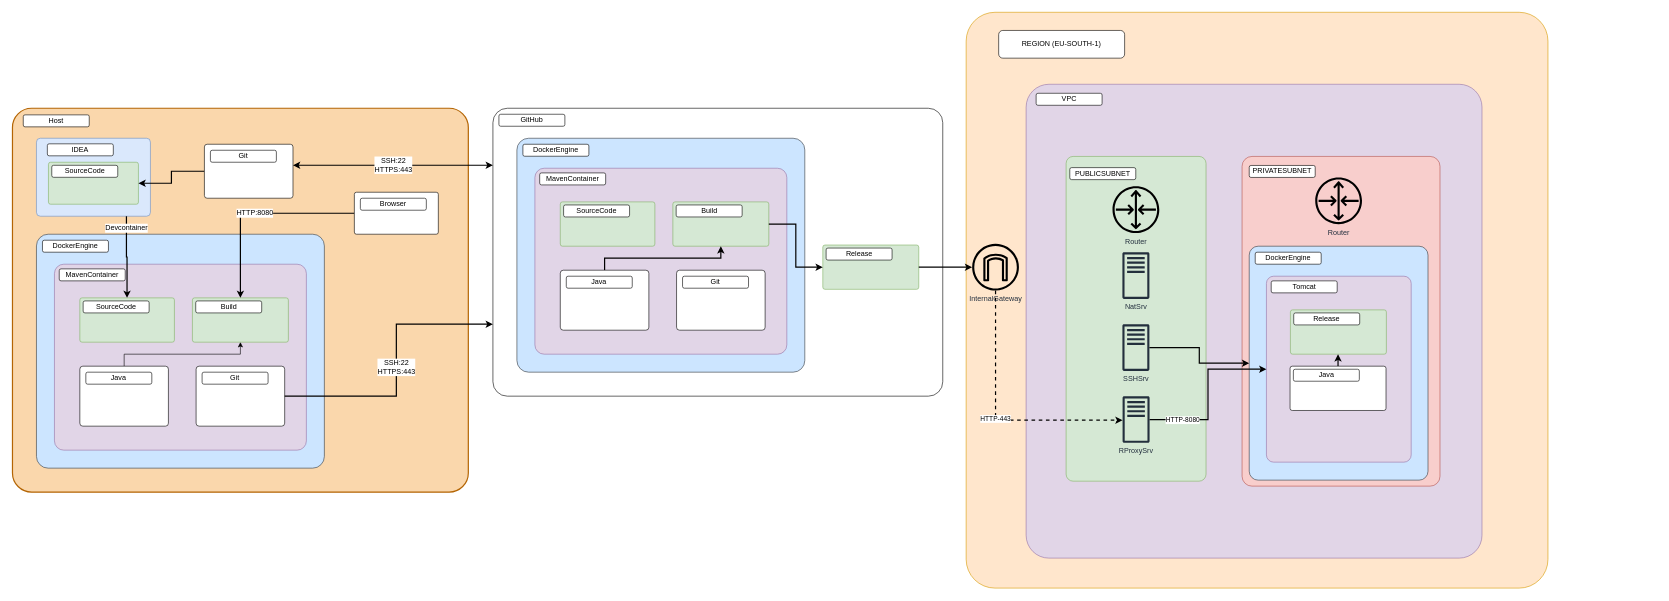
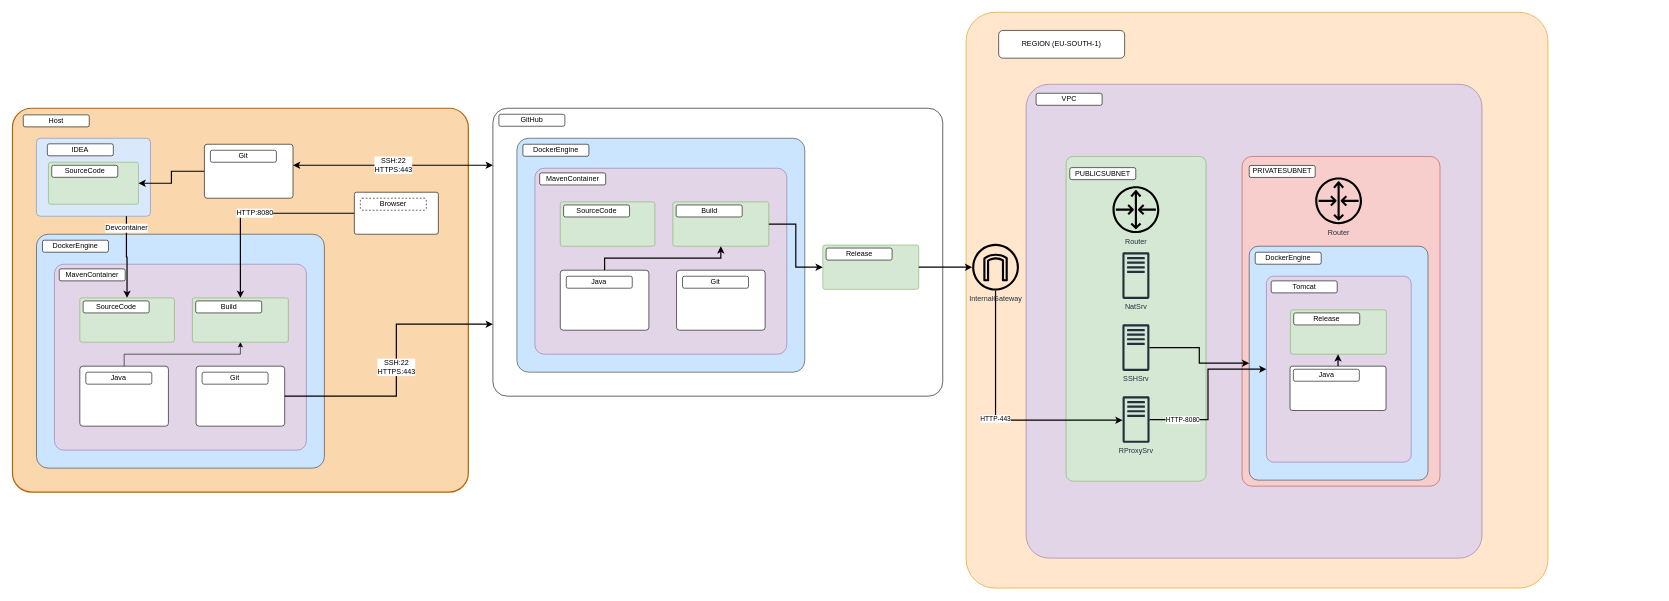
  <mxCell id="0" />
  <mxCell id="1" parent="0" />
  <mxCell id="2" value="" style="rounded=1;whiteSpace=wrap;html=1;arcSize=5;container=1;recursiveResize=0;fillColor=#fad7ac;strokeColor=#b46504;strokeWidth=2;" parent="1" vertex="1"><mxGeometry x="20" y="180" width="760" height="640" as="geometry" /></mxCell>
  <mxCell id="3" value="Host" style="rounded=1;whiteSpace=wrap;html=1;resizable=0;" parent="2" vertex="1"><mxGeometry x="18" y="11" width="110" height="20" as="geometry" /></mxCell>
  <mxCell id="4" value="" style="rounded=1;whiteSpace=wrap;html=1;arcSize=5;container=1;recursiveResize=0;fillColor=#dae8fc;strokeColor=#6c8ebf;" parent="2" vertex="1"><mxGeometry x="40" y="50" width="190" height="130" as="geometry" /></mxCell>
  <mxCell id="5" value="IDEA" style="rounded=1;whiteSpace=wrap;html=1;resizable=0;" parent="4" vertex="1"><mxGeometry x="18.143" y="9.278" width="110" height="20" as="geometry" /></mxCell>
  <mxCell id="6" value="" style="rounded=1;whiteSpace=wrap;html=1;arcSize=5;container=1;recursiveResize=0;fillColor=#d5e8d4;strokeColor=#82b366;" parent="4" vertex="1"><mxGeometry x="20" y="40" width="150" height="70" as="geometry" /></mxCell>
  <mxCell id="7" value="SourceCode" style="rounded=1;whiteSpace=wrap;html=1;resizable=0;" parent="6" vertex="1"><mxGeometry x="5.522" y="5.096" width="110" height="20" as="geometry" /></mxCell>
  <mxCell id="8" value="" style="rounded=1;whiteSpace=wrap;html=1;arcSize=5;container=1;recursiveResize=0;fillColor=#cce5ff;strokeColor=#36393d;" parent="2" vertex="1"><mxGeometry x="40" y="210" width="480" height="390" as="geometry" /></mxCell>
  <mxCell id="9" value="DockerEngine" style="rounded=1;whiteSpace=wrap;html=1;resizable=0;" parent="8" vertex="1"><mxGeometry x="10" y="10" width="110" height="20" as="geometry" /></mxCell>
  <mxCell id="10" value="" style="rounded=1;whiteSpace=wrap;html=1;arcSize=5;container=1;recursiveResize=0;fillColor=#e1d5e7;strokeColor=#9673a6;" parent="8" vertex="1"><mxGeometry x="30" y="50" width="420" height="310" as="geometry" /></mxCell>
  <mxCell id="11" value="MavenContainer" style="rounded=1;whiteSpace=wrap;html=1;resizable=0;" parent="10" vertex="1"><mxGeometry x="7.976" y="7.778" width="110" height="20" as="geometry" /></mxCell>
  <mxCell id="12" value="" style="rounded=1;whiteSpace=wrap;html=1;arcSize=5;container=1;recursiveResize=0;fillColor=#d5e8d4;strokeColor=#82b366;" parent="10" vertex="1"><mxGeometry x="42.32" y="56.11" width="157.68" height="73.89" as="geometry" /></mxCell>
  <mxCell id="13" value="SourceCode" style="rounded=1;whiteSpace=wrap;html=1;resizable=0;" parent="12" vertex="1"><mxGeometry x="5.522" y="5.096" width="110" height="20" as="geometry" /></mxCell>
  <mxCell id="14" value="" style="rounded=1;whiteSpace=wrap;html=1;arcSize=5;container=1;recursiveResize=0;fillColor=#d5e8d4;strokeColor=#82b366;" parent="10" vertex="1"><mxGeometry x="230" y="56.11" width="160" height="73.89" as="geometry" /></mxCell>
  <mxCell id="15" value="Build" style="rounded=1;whiteSpace=wrap;html=1;resizable=0;" parent="14" vertex="1"><mxGeometry x="5.522" y="5.096" width="110" height="20" as="geometry" /></mxCell>
  <mxCell id="16" style="edgeStyle=orthogonalEdgeStyle;rounded=0;orthogonalLoop=1;jettySize=auto;html=1;fontFamily=Helvetica;fontSize=12;fontColor=default;" parent="10" source="17" target="14" edge="1"><mxGeometry relative="1" as="geometry"><Array as="points"><mxPoint x="116" y="150" /><mxPoint x="310" y="150" /></Array></mxGeometry></mxCell>
  <mxCell id="17" value="" style="rounded=1;whiteSpace=wrap;html=1;arcSize=5;container=1;recursiveResize=0;" parent="10" vertex="1"><mxGeometry x="42.32" y="170" width="147.68" height="100" as="geometry" /></mxCell>
  <mxCell id="18" value="Java" style="rounded=1;whiteSpace=wrap;html=1;resizable=0;" parent="17" vertex="1"><mxGeometry x="10" y="10" width="110" height="20" as="geometry" /></mxCell>
  <mxCell id="19" value="" style="rounded=1;whiteSpace=wrap;html=1;arcSize=5;container=1;recursiveResize=0;" parent="10" vertex="1"><mxGeometry x="236.16" y="170" width="147.68" height="100" as="geometry" /></mxCell>
  <mxCell id="20" value="Git" style="rounded=1;whiteSpace=wrap;html=1;resizable=0;" parent="19" vertex="1"><mxGeometry x="10" y="10" width="110" height="20" as="geometry" /></mxCell>
  <mxCell id="21" value="Devcontainer" style="edgeStyle=orthogonalEdgeStyle;rounded=0;orthogonalLoop=1;jettySize=auto;html=1;fontFamily=Helvetica;fontSize=12;fontColor=default;strokeWidth=2;" parent="2" source="4" target="12" edge="1"><mxGeometry x="-0.708" relative="1" as="geometry"><Array as="points"><mxPoint x="190" y="248" /><mxPoint x="191" y="248" /></Array><mxPoint as="offset" /></mxGeometry></mxCell>
  <mxCell id="22" value="HTTP:8080" style="edgeStyle=orthogonalEdgeStyle;rounded=0;orthogonalLoop=1;jettySize=auto;html=1;fontFamily=Helvetica;fontSize=12;fontColor=default;strokeWidth=2;" parent="2" source="23" target="14" edge="1"><mxGeometry relative="1" as="geometry" /></mxCell>
  <mxCell id="23" value="" style="rounded=1;whiteSpace=wrap;html=1;arcSize=5;container=1;recursiveResize=0;" parent="2" vertex="1"><mxGeometry x="570" y="140" width="140" height="70" as="geometry" /></mxCell>
- <mxCell id="24" value="Browser" style="rounded=1;whiteSpace=wrap;html=1;resizable=0;" parent="23" vertex="1"><mxGeometry x="10" y="10" width="110" height="20" as="geometry" /></mxCell>
+ <mxCell id="24" value="Browser" style="rounded=1;whiteSpace=wrap;html=1;resizable=0;dashed=1;" parent="23" vertex="1"><mxGeometry x="10" y="10" width="110" height="20" as="geometry" /></mxCell>
  <mxCell id="25" style="edgeStyle=orthogonalEdgeStyle;rounded=0;orthogonalLoop=1;jettySize=auto;html=1;fontFamily=Helvetica;fontSize=12;fontColor=default;strokeWidth=2;" parent="2" source="26" target="6" edge="1"><mxGeometry relative="1" as="geometry" /></mxCell>
  <mxCell id="26" value="" style="rounded=1;whiteSpace=wrap;html=1;arcSize=5;container=1;recursiveResize=0;" parent="2" vertex="1"><mxGeometry x="320.0" y="60" width="147.68" height="90" as="geometry" /></mxCell>
  <mxCell id="27" value="Git" style="rounded=1;whiteSpace=wrap;html=1;resizable=0;" parent="26" vertex="1"><mxGeometry x="10" y="10" width="110" height="20" as="geometry" /></mxCell>
  <mxCell id="28" value="" style="group;recursiveResize=0;" parent="1" connectable="0" vertex="1"><mxGeometry x="1630" y="20" width="1130" height="960" as="geometry" /></mxCell>
  <mxCell id="29" value="" style="rounded=1;whiteSpace=wrap;html=1;arcSize=5;fillColor=#ffe6cc;strokeColor=#d79b00;" parent="28" vertex="1"><mxGeometry x="-20" width="970" height="960" as="geometry" /></mxCell>
  <mxCell id="30" value="REGION (EU-SOUTH-1)" style="rounded=1;whiteSpace=wrap;html=1;resizable=1;resizeWidth=1;" parent="28" vertex="1"><mxGeometry x="34.205" y="30.264" width="210" height="46.204" as="geometry" /></mxCell>
  <mxCell id="31" value="" style="group;recursiveResize=0;" parent="28" connectable="0" vertex="1"><mxGeometry x="80" y="120" width="1040" height="790" as="geometry" /></mxCell>
  <mxCell id="32" value="" style="rounded=1;whiteSpace=wrap;html=1;arcSize=5;fillColor=#e1d5e7;strokeColor=#9673a6;" parent="31" vertex="1"><mxGeometry width="760" height="790" as="geometry" /></mxCell>
  <mxCell id="33" value="VPC" style="rounded=1;whiteSpace=wrap;html=1;resizable=0;" parent="31" vertex="1"><mxGeometry x="16.664" y="15.039" width="110" height="20" as="geometry" /></mxCell>
  <mxCell id="34" value="" style="group;" parent="31" connectable="0" vertex="1"><mxGeometry x="66.655" y="120.314" width="233.292" height="541.412" as="geometry" /></mxCell>
  <mxCell id="35" value="" style="rounded=1;whiteSpace=wrap;html=1;arcSize=5;fillColor=#d5e8d4;strokeColor=#82b366;" parent="34" vertex="1"><mxGeometry width="233.292" height="541.412" as="geometry" /></mxCell>
  <mxCell id="36" value="PUBLICSUBNET" style="rounded=1;whiteSpace=wrap;html=1;resizable=0;" parent="34" vertex="1"><mxGeometry x="6.139" y="18.669" width="110" height="20" as="geometry" /></mxCell>
  <mxCell id="37" value="NatSrv" style="sketch=0;outlineConnect=0;fontColor=#232F3E;gradientColor=none;fillColor=#232F3D;strokeColor=none;dashed=0;verticalLabelPosition=bottom;verticalAlign=top;align=center;html=1;fontSize=12;fontStyle=0;aspect=fixed;pointerEvents=1;shape=mxgraph.aws4.traditional_server;" parent="34" vertex="1"><mxGeometry x="93.845" y="159.686" width="45" height="78" as="geometry" /></mxCell>
  <mxCell id="38" value="SSHSrv" style="sketch=0;outlineConnect=0;fontColor=#232F3E;gradientColor=none;fillColor=#232F3D;strokeColor=none;dashed=0;verticalLabelPosition=bottom;verticalAlign=top;align=center;html=1;fontSize=12;fontStyle=0;aspect=fixed;pointerEvents=1;shape=mxgraph.aws4.traditional_server;" parent="34" vertex="1"><mxGeometry x="93.845" y="279.686" width="45" height="78" as="geometry" /></mxCell>
  <mxCell id="39" value="RProxySrv" style="sketch=0;outlineConnect=0;fontColor=#232F3E;gradientColor=none;fillColor=#232F3D;strokeColor=none;dashed=0;verticalLabelPosition=bottom;verticalAlign=top;align=center;html=1;fontSize=12;fontStyle=0;aspect=fixed;pointerEvents=1;shape=mxgraph.aws4.traditional_server;" parent="34" vertex="1"><mxGeometry x="94.145" y="399.686" width="45" height="78" as="geometry" /></mxCell>
  <mxCell id="40" value="Router" style="sketch=0;outlineConnect=0;fontColor=#232F3E;gradientColor=none;fillColor=#000000;strokeColor=none;dashed=0;verticalLabelPosition=bottom;verticalAlign=top;align=center;html=1;fontSize=12;fontStyle=0;aspect=fixed;pointerEvents=1;shape=mxgraph.aws4.router;" parent="34" vertex="1"><mxGeometry x="77.345" y="49.686" width="78" height="78" as="geometry" /></mxCell>
  <mxCell id="41" value="" style="rounded=1;whiteSpace=wrap;html=1;arcSize=5;container=1;fillColor=#f8cecc;strokeColor=#b85450;recursiveResize=0;" parent="31" vertex="1"><mxGeometry x="360" y="120.31" width="330" height="549.69" as="geometry" /></mxCell>
  <mxCell id="42" value="PRIVATESUBNET" style="rounded=1;whiteSpace=wrap;html=1;resizable=0;" parent="41" vertex="1"><mxGeometry x="11.941" y="15.039" width="110" height="20" as="geometry" /></mxCell>
  <mxCell id="43" value="" style="rounded=1;whiteSpace=wrap;html=1;arcSize=5;container=1;recursiveResize=0;fillColor=#cce5ff;strokeColor=#36393d;" parent="41" vertex="1"><mxGeometry x="11.94" y="149.69" width="298.06" height="390" as="geometry" /></mxCell>
  <mxCell id="44" value="DockerEngine" style="rounded=1;whiteSpace=wrap;html=1;resizable=0;" parent="43" vertex="1"><mxGeometry x="10" y="10" width="110" height="20" as="geometry" /></mxCell>
  <mxCell id="45" value="" style="rounded=1;whiteSpace=wrap;html=1;arcSize=5;container=1;recursiveResize=0;fillColor=#e1d5e7;strokeColor=#9673a6;" parent="43" vertex="1"><mxGeometry x="28.68" y="50" width="241.32" height="310" as="geometry" /></mxCell>
  <mxCell id="46" value="Tomcat" style="rounded=1;whiteSpace=wrap;html=1;resizable=0;" parent="45" vertex="1"><mxGeometry x="7.976" y="7.778" width="110" height="20" as="geometry" /></mxCell>
  <mxCell id="47" value="" style="rounded=1;whiteSpace=wrap;html=1;arcSize=5;container=1;recursiveResize=0;fillColor=#d5e8d4;strokeColor=#82b366;" parent="45" vertex="1"><mxGeometry x="40" y="56.11" width="160" height="73.89" as="geometry" /></mxCell>
  <mxCell id="48" value="Release" style="rounded=1;whiteSpace=wrap;html=1;resizable=0;" parent="47" vertex="1"><mxGeometry x="5.522" y="5.096" width="110" height="20" as="geometry" /></mxCell>
  <mxCell id="49" value="Router" style="sketch=0;outlineConnect=0;fontColor=#232F3E;gradientColor=none;fillColor=#000000;strokeColor=none;dashed=0;verticalLabelPosition=bottom;verticalAlign=top;align=center;html=1;fontSize=12;fontStyle=0;aspect=fixed;pointerEvents=1;shape=mxgraph.aws4.router;" parent="41" vertex="1"><mxGeometry x="121.97" y="35.04" width="78" height="78" as="geometry" /></mxCell>
  <mxCell id="50" value="" style="edgeStyle=orthogonalEdgeStyle;rounded=0;orthogonalLoop=1;jettySize=auto;html=1;strokeWidth=2;" parent="31" source="51" target="47" edge="1"><mxGeometry relative="1" as="geometry" /></mxCell>
  <mxCell id="51" value="" style="rounded=1;whiteSpace=wrap;html=1;arcSize=5;container=1;recursiveResize=0;" parent="31" vertex="1"><mxGeometry x="440.0" y="470" width="160" height="73.89" as="geometry" /></mxCell>
  <mxCell id="52" value="Java" style="rounded=1;whiteSpace=wrap;html=1;resizable=0;" parent="51" vertex="1"><mxGeometry x="5.522" y="5.096" width="110" height="20" as="geometry" /></mxCell>
  <mxCell id="53" style="edgeStyle=orthogonalEdgeStyle;rounded=0;orthogonalLoop=1;jettySize=auto;html=1;strokeWidth=2;" parent="31" source="38" target="43" edge="1"><mxGeometry relative="1" as="geometry" /></mxCell>
  <mxCell id="54" style="edgeStyle=orthogonalEdgeStyle;rounded=0;orthogonalLoop=1;jettySize=auto;html=1;strokeWidth=2;" parent="31" source="39" target="45" edge="1"><mxGeometry relative="1" as="geometry" /></mxCell>
  <mxCell id="55" value="HTTP-8080" style="edgeLabel;html=1;align=center;verticalAlign=middle;resizable=0;points=[];" parent="54" connectable="0" vertex="1"><mxGeometry x="-0.603" relative="1" as="geometry"><mxPoint as="offset" /></mxGeometry></mxCell>
- <mxCell id="56" value="HTTP-443" style="edgeStyle=orthogonalEdgeStyle;rounded=0;orthogonalLoop=1;jettySize=auto;html=1;strokeWidth=2;dashed=1;" parent="28" source="57" target="39" edge="1"><mxGeometry relative="1" as="geometry"><Array as="points"><mxPoint x="29" y="680" /></Array></mxGeometry></mxCell>
+ <mxCell id="56" value="HTTP-443" style="edgeStyle=orthogonalEdgeStyle;rounded=0;orthogonalLoop=1;jettySize=auto;html=1;strokeWidth=2;" parent="28" source="57" target="39" edge="1"><mxGeometry relative="1" as="geometry"><Array as="points"><mxPoint x="29" y="680" /></Array></mxGeometry></mxCell>
  <mxCell id="57" value="InternalGateway" style="sketch=0;outlineConnect=0;fontColor=#232F3E;gradientColor=none;fillColor=#000000;strokeColor=none;dashed=0;verticalLabelPosition=bottom;verticalAlign=top;align=center;html=1;fontSize=12;fontStyle=0;aspect=fixed;pointerEvents=1;shape=mxgraph.aws4.internet_gateway;" parent="28" vertex="1"><mxGeometry x="-10" y="386" width="78" height="78" as="geometry" /></mxCell>
  <mxCell id="58" value="" style="rounded=1;whiteSpace=wrap;html=1;arcSize=5;container=1;recursiveResize=0;" parent="1" vertex="1"><mxGeometry x="821" y="180" width="750" height="480" as="geometry" /></mxCell>
  <mxCell id="59" value="GitHub" style="rounded=1;whiteSpace=wrap;html=1;resizable=0;" parent="58" vertex="1"><mxGeometry x="10" y="10" width="110" height="20" as="geometry" /></mxCell>
  <mxCell id="60" value="" style="rounded=1;whiteSpace=wrap;html=1;arcSize=5;container=1;recursiveResize=0;fillColor=#cce5ff;strokeColor=#36393d;" parent="58" vertex="1"><mxGeometry x="40" y="50" width="480" height="390" as="geometry" /></mxCell>
  <mxCell id="61" value="DockerEngine" style="rounded=1;whiteSpace=wrap;html=1;resizable=0;" parent="60" vertex="1"><mxGeometry x="10" y="10" width="110" height="20" as="geometry" /></mxCell>
  <mxCell id="62" value="" style="rounded=1;whiteSpace=wrap;html=1;arcSize=5;container=1;recursiveResize=0;fillColor=#e1d5e7;strokeColor=#9673a6;" parent="60" vertex="1"><mxGeometry x="30" y="50" width="420" height="310" as="geometry" /></mxCell>
  <mxCell id="63" value="MavenContainer" style="rounded=1;whiteSpace=wrap;html=1;resizable=0;" parent="62" vertex="1"><mxGeometry x="7.976" y="7.778" width="110" height="20" as="geometry" /></mxCell>
  <mxCell id="64" value="" style="rounded=1;whiteSpace=wrap;html=1;arcSize=5;container=1;recursiveResize=0;fillColor=#d5e8d4;strokeColor=#82b366;" parent="62" vertex="1"><mxGeometry x="42.32" y="56.11" width="157.68" height="73.89" as="geometry" /></mxCell>
  <mxCell id="65" value="SourceCode" style="rounded=1;whiteSpace=wrap;html=1;resizable=0;" parent="64" vertex="1"><mxGeometry x="5.522" y="5.096" width="110" height="20" as="geometry" /></mxCell>
  <mxCell id="66" value="" style="rounded=1;whiteSpace=wrap;html=1;arcSize=5;container=1;recursiveResize=0;fillColor=#d5e8d4;strokeColor=#82b366;" parent="62" vertex="1"><mxGeometry x="230" y="56.11" width="160" height="73.89" as="geometry" /></mxCell>
  <mxCell id="67" value="Build" style="rounded=1;whiteSpace=wrap;html=1;resizable=0;" parent="66" vertex="1"><mxGeometry x="5.522" y="5.096" width="110" height="20" as="geometry" /></mxCell>
  <mxCell id="68" style="edgeStyle=orthogonalEdgeStyle;rounded=0;orthogonalLoop=1;jettySize=auto;html=1;fontFamily=Helvetica;fontSize=12;fontColor=default;strokeWidth=2;" parent="62" source="69" target="66" edge="1"><mxGeometry relative="1" as="geometry"><Array as="points"><mxPoint x="116" y="150" /><mxPoint x="310" y="150" /></Array></mxGeometry></mxCell>
  <mxCell id="69" value="" style="rounded=1;whiteSpace=wrap;html=1;arcSize=5;container=1;recursiveResize=0;" parent="62" vertex="1"><mxGeometry x="42.32" y="170" width="147.68" height="100" as="geometry" /></mxCell>
  <mxCell id="70" value="Java" style="rounded=1;whiteSpace=wrap;html=1;resizable=0;" parent="69" vertex="1"><mxGeometry x="10" y="10" width="110" height="20" as="geometry" /></mxCell>
  <mxCell id="71" value="" style="rounded=1;whiteSpace=wrap;html=1;arcSize=5;container=1;recursiveResize=0;" parent="62" vertex="1"><mxGeometry x="236.16" y="170" width="147.68" height="100" as="geometry" /></mxCell>
  <mxCell id="72" value="Git" style="rounded=1;whiteSpace=wrap;html=1;resizable=0;" parent="71" vertex="1"><mxGeometry x="10" y="10" width="110" height="20" as="geometry" /></mxCell>
  <mxCell id="73" value="" style="rounded=1;whiteSpace=wrap;html=1;arcSize=5;container=1;recursiveResize=0;fillColor=#d5e8d4;strokeColor=#82b366;" parent="58" vertex="1"><mxGeometry x="550" y="228" width="160" height="73.89" as="geometry" /></mxCell>
  <mxCell id="74" value="Release" style="rounded=1;whiteSpace=wrap;html=1;resizable=0;" parent="73" vertex="1"><mxGeometry x="5.522" y="5.096" width="110" height="20" as="geometry" /></mxCell>
  <mxCell id="75" style="edgeStyle=orthogonalEdgeStyle;rounded=0;orthogonalLoop=1;jettySize=auto;html=1;strokeWidth=2;" parent="58" source="66" target="73" edge="1"><mxGeometry relative="1" as="geometry" /></mxCell>
  <mxCell id="76" value="SSH:22&lt;br&gt;HTTPS:443" style="edgeStyle=orthogonalEdgeStyle;rounded=0;orthogonalLoop=1;jettySize=auto;html=1;fontFamily=Helvetica;fontSize=12;fontColor=default;strokeWidth=2;" parent="1" source="19" target="58" edge="1"><mxGeometry relative="1" as="geometry"><Array as="points"><mxPoint x="660" y="660" /><mxPoint x="660" y="540" /></Array></mxGeometry></mxCell>
  <mxCell id="77" value="SSH:22&lt;br&gt;HTTPS:443" style="edgeStyle=orthogonalEdgeStyle;rounded=0;orthogonalLoop=1;jettySize=auto;html=1;fontFamily=Helvetica;fontSize=12;fontColor=default;endArrow=classic;endFill=1;startArrow=classic;startFill=1;strokeWidth=2;" parent="1" source="26" target="58" edge="1"><mxGeometry relative="1" as="geometry"><Array as="points"><mxPoint x="770" y="275" /><mxPoint x="770" y="275" /></Array></mxGeometry></mxCell>
  <mxCell id="78" style="edgeStyle=orthogonalEdgeStyle;rounded=0;orthogonalLoop=1;jettySize=auto;html=1;strokeWidth=2;" parent="1" source="73" target="57" edge="1"><mxGeometry relative="1" as="geometry" /></mxCell>
